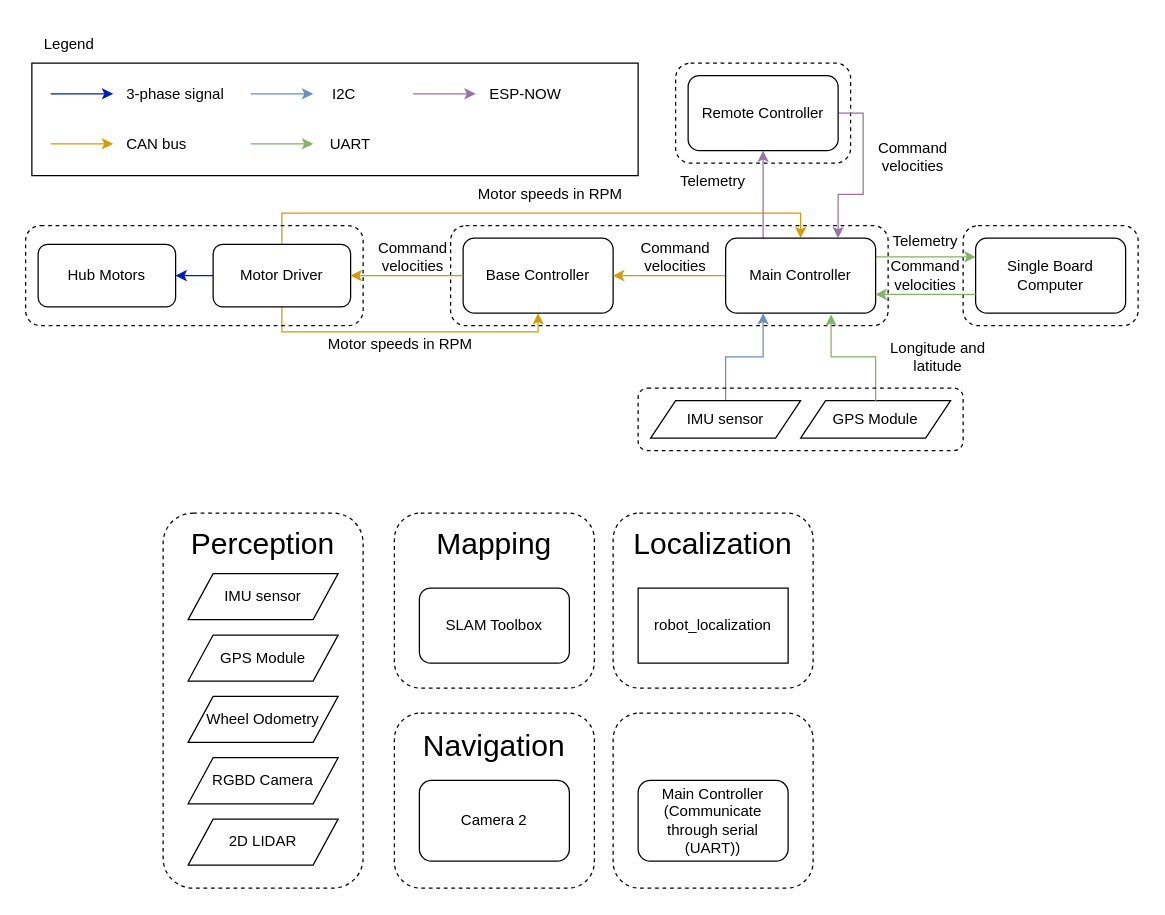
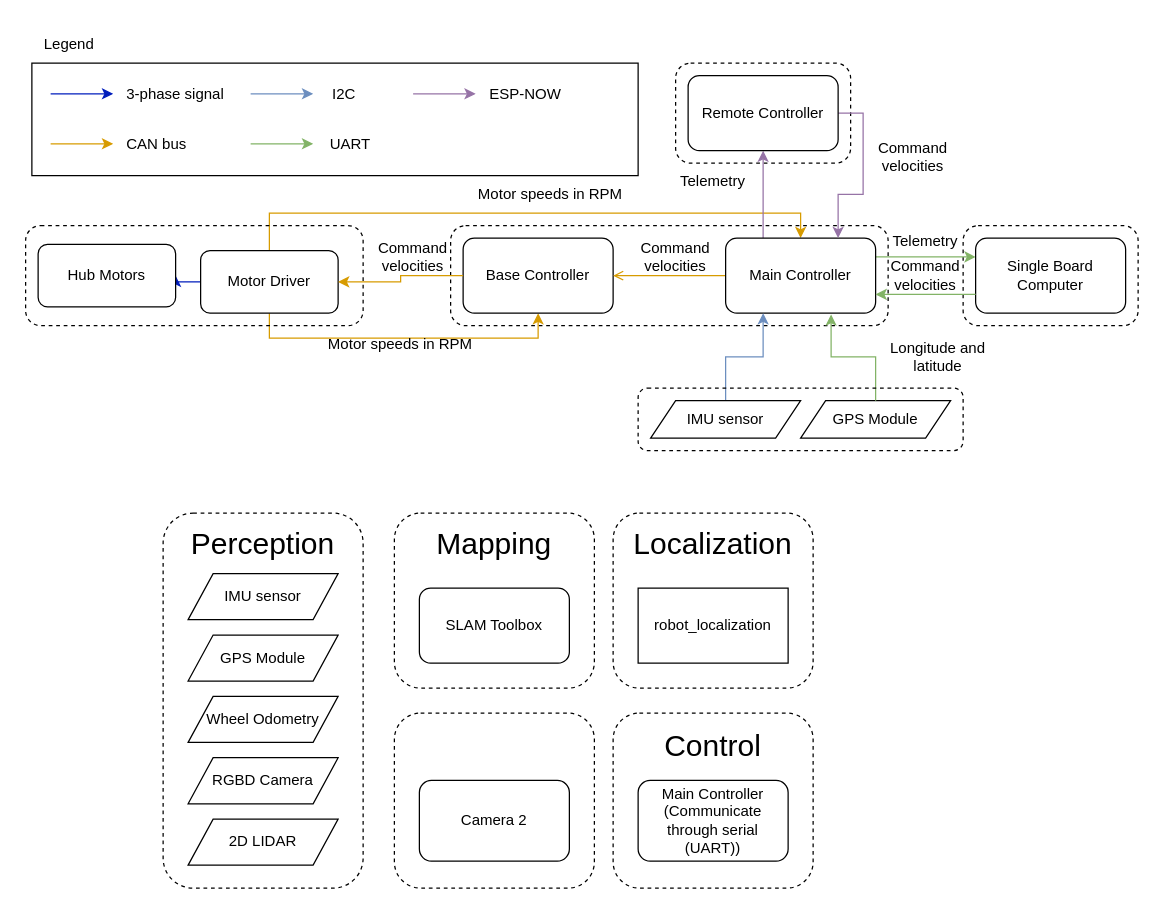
  <mxCell id="0" />
  <mxCell id="1" parent="0" />
  <mxCell id="2" value="" style="rounded=1;whiteSpace=wrap;html=1;strokeWidth=1;dashed=1;gradientColor=default;fillColor=none;" vertex="1" parent="1"><mxGeometry x="490" y="570" width="160" height="140" as="geometry" /></mxCell>
  <mxCell id="3" value="" style="rounded=1;whiteSpace=wrap;html=1;strokeWidth=1;dashed=1;gradientColor=default;fillColor=none;" vertex="1" parent="1"><mxGeometry x="315" y="410" width="160" height="140" as="geometry" /></mxCell>
  <mxCell id="4" value="" style="rounded=1;whiteSpace=wrap;html=1;strokeWidth=1;dashed=1;gradientColor=default;fillColor=none;" vertex="1" parent="1"><mxGeometry x="540" y="50" width="140" height="80" as="geometry" /></mxCell>
  <mxCell id="5" value="" style="rounded=1;whiteSpace=wrap;html=1;strokeWidth=1;dashed=1;gradientColor=default;fillColor=none;" vertex="1" parent="1"><mxGeometry x="770" y="180" width="140" height="80" as="geometry" /></mxCell>
  <mxCell id="6" value="" style="rounded=1;whiteSpace=wrap;html=1;strokeWidth=1;dashed=1;gradientColor=default;fillColor=none;" vertex="1" parent="1"><mxGeometry x="360" y="180" width="350" height="80" as="geometry" /></mxCell>
  <mxCell id="7" style="edgeStyle=orthogonalEdgeStyle;rounded=0;orthogonalLoop=1;jettySize=auto;html=1;entryX=0.5;entryY=1;entryDx=0;entryDy=0;exitX=0.5;exitY=1;exitDx=0;exitDy=0;fillColor=#ffe6cc;strokeColor=#d79b00;" edge="1" parent="1" source="10" target="11"><mxGeometry relative="1" as="geometry" /></mxCell>
  <mxCell id="8" style="edgeStyle=orthogonalEdgeStyle;rounded=0;orthogonalLoop=1;jettySize=auto;html=1;entryX=0.5;entryY=0;entryDx=0;entryDy=0;exitX=0.5;exitY=0;exitDx=0;exitDy=0;fillColor=#ffe6cc;strokeColor=#d79b00;" edge="1" parent="1" source="10" target="15"><mxGeometry relative="1" as="geometry" /></mxCell>
  <mxCell id="9" style="edgeStyle=orthogonalEdgeStyle;rounded=0;orthogonalLoop=1;jettySize=auto;html=1;fillColor=#0050ef;strokeColor=#001DBC;" edge="1" parent="1" source="10" target="28"><mxGeometry relative="1" as="geometry" /></mxCell>
- <mxCell id="10" value="Motor Driver" style="rounded=1;whiteSpace=wrap;html=1;" vertex="1" parent="1"><mxGeometry x="170" y="195" width="110" height="50" as="geometry" /></mxCell>
+ <mxCell id="10" value="Motor Driver" style="rounded=1;whiteSpace=wrap;html=1;" vertex="1" parent="1"><mxGeometry x="160" y="200" width="110" height="50" as="geometry" /></mxCell>
  <mxCell id="11" value="Base Controller" style="rounded=1;whiteSpace=wrap;html=1;" vertex="1" parent="1"><mxGeometry x="370" y="190" width="120" height="60" as="geometry" /></mxCell>
- <mxCell id="12" style="edgeStyle=orthogonalEdgeStyle;rounded=0;orthogonalLoop=1;jettySize=auto;html=1;entryX=1;entryY=0.5;entryDx=0;entryDy=0;fillColor=#ffe6cc;strokeColor=#d79b00;" edge="1" parent="1" source="15" target="11"><mxGeometry relative="1" as="geometry" /></mxCell>
+ <mxCell id="12" style="edgeStyle=orthogonalEdgeStyle;rounded=0;orthogonalLoop=1;jettySize=auto;html=1;entryX=1;entryY=0.5;entryDx=0;entryDy=0;fillColor=#ffe6cc;strokeColor=#d79b00;endArrow=open;" edge="1" parent="1" source="15" target="11"><mxGeometry relative="1" as="geometry" /></mxCell>
  <mxCell id="13" style="edgeStyle=orthogonalEdgeStyle;rounded=0;orthogonalLoop=1;jettySize=auto;html=1;fillColor=#d5e8d4;strokeColor=#82b366;exitX=1;exitY=0.25;exitDx=0;exitDy=0;entryX=0;entryY=0.25;entryDx=0;entryDy=0;" edge="1" parent="1" source="15" target="44"><mxGeometry relative="1" as="geometry" /></mxCell>
  <mxCell id="14" style="edgeStyle=orthogonalEdgeStyle;rounded=0;orthogonalLoop=1;jettySize=auto;html=1;entryX=0.5;entryY=1;entryDx=0;entryDy=0;exitX=0.25;exitY=0;exitDx=0;exitDy=0;fillColor=#e1d5e7;strokeColor=#9673a6;" edge="1" parent="1" source="15" target="26"><mxGeometry relative="1" as="geometry" /></mxCell>
  <mxCell id="15" value="Main Controller" style="rounded=1;whiteSpace=wrap;html=1;" vertex="1" parent="1"><mxGeometry x="580" y="190" width="120" height="60" as="geometry" /></mxCell>
  <mxCell id="16" style="edgeStyle=orthogonalEdgeStyle;rounded=0;orthogonalLoop=1;jettySize=auto;html=1;entryX=1;entryY=0.5;entryDx=0;entryDy=0;fillColor=#ffe6cc;strokeColor=#d79b00;" edge="1" parent="1" source="11" target="10"><mxGeometry relative="1" as="geometry" /></mxCell>
  <mxCell id="17" value="GPS Module" style="shape=parallelogram;perimeter=parallelogramPerimeter;whiteSpace=wrap;html=1;fixedSize=1;" vertex="1" parent="1"><mxGeometry x="640" y="320" width="120" height="30" as="geometry" /></mxCell>
  <mxCell id="18" style="edgeStyle=orthogonalEdgeStyle;rounded=0;orthogonalLoop=1;jettySize=auto;html=1;entryX=0.25;entryY=1;entryDx=0;entryDy=0;fillColor=#dae8fc;strokeColor=#6c8ebf;" edge="1" parent="1" source="19" target="15"><mxGeometry relative="1" as="geometry" /></mxCell>
  <mxCell id="19" value="IMU sensor" style="shape=parallelogram;perimeter=parallelogramPerimeter;whiteSpace=wrap;html=1;fixedSize=1;" vertex="1" parent="1"><mxGeometry x="520" y="320" width="120" height="30" as="geometry" /></mxCell>
  <mxCell id="20" style="edgeStyle=orthogonalEdgeStyle;rounded=0;orthogonalLoop=1;jettySize=auto;html=1;entryX=0.703;entryY=1.017;entryDx=0;entryDy=0;entryPerimeter=0;fillColor=#d5e8d4;strokeColor=#82b366;" edge="1" parent="1" source="17" target="15"><mxGeometry relative="1" as="geometry" /></mxCell>
  <mxCell id="21" value="Command velocities" style="text;html=1;align=center;verticalAlign=middle;whiteSpace=wrap;rounded=0;" vertex="1" parent="1"><mxGeometry x="510" y="190" width="60" height="30" as="geometry" /></mxCell>
  <mxCell id="22" value="Motor speeds in RPM" style="text;html=1;align=center;verticalAlign=middle;whiteSpace=wrap;rounded=0;" vertex="1" parent="1"><mxGeometry x="380" y="140" width="120" height="30" as="geometry" /></mxCell>
  <mxCell id="23" value="Command velocities" style="text;html=1;align=center;verticalAlign=middle;whiteSpace=wrap;rounded=0;" vertex="1" parent="1"><mxGeometry x="300" y="190" width="60" height="30" as="geometry" /></mxCell>
  <mxCell id="24" value="Motor speeds in RPM" style="text;html=1;align=center;verticalAlign=middle;whiteSpace=wrap;rounded=0;" vertex="1" parent="1"><mxGeometry x="260" y="260" width="120" height="30" as="geometry" /></mxCell>
  <mxCell id="25" style="edgeStyle=orthogonalEdgeStyle;rounded=0;orthogonalLoop=1;jettySize=auto;html=1;exitX=1;exitY=0.5;exitDx=0;exitDy=0;fillColor=#e1d5e7;strokeColor=#9673a6;entryX=0.75;entryY=0;entryDx=0;entryDy=0;" edge="1" parent="1" source="26" target="15"><mxGeometry relative="1" as="geometry" /></mxCell>
  <mxCell id="26" value="Remote Controller" style="rounded=1;whiteSpace=wrap;html=1;" vertex="1" parent="1"><mxGeometry x="550" y="60" width="120" height="60" as="geometry" /></mxCell>
  <mxCell id="27" value="Command velocities" style="text;html=1;align=center;verticalAlign=middle;whiteSpace=wrap;rounded=0;" vertex="1" parent="1"><mxGeometry x="700" y="110" width="60" height="30" as="geometry" /></mxCell>
  <mxCell id="28" value="Hub Motors" style="rounded=1;whiteSpace=wrap;html=1;" vertex="1" parent="1"><mxGeometry x="30" y="195" width="110" height="50" as="geometry" /></mxCell>
  <mxCell id="29" value="" style="rounded=1;whiteSpace=wrap;html=1;strokeWidth=1;dashed=1;gradientColor=default;fillColor=none;" vertex="1" parent="1"><mxGeometry x="510" y="310" width="260" height="50" as="geometry" /></mxCell>
  <mxCell id="30" value="" style="rounded=1;whiteSpace=wrap;html=1;strokeWidth=1;dashed=1;gradientColor=default;fillColor=none;" vertex="1" parent="1"><mxGeometry x="20" y="180" width="270" height="80" as="geometry" /></mxCell>
  <mxCell id="31" value="Longitude and latitude" style="text;html=1;align=center;verticalAlign=middle;whiteSpace=wrap;rounded=0;" vertex="1" parent="1"><mxGeometry x="700" y="270" width="100" height="30" as="geometry" /></mxCell>
  <mxCell id="32" value="" style="rounded=0;whiteSpace=wrap;html=1;" vertex="1" parent="1"><mxGeometry x="25" y="50" width="485" height="90" as="geometry" /></mxCell>
  <mxCell id="33" value="" style="endArrow=classic;html=1;rounded=0;fillColor=#0050ef;strokeColor=#001DBC;" edge="1" parent="1"><mxGeometry width="50" height="50" relative="1" as="geometry"><mxPoint x="40" y="74.58" as="sourcePoint" /><mxPoint x="90" y="74.58" as="targetPoint" /></mxGeometry></mxCell>
  <mxCell id="34" value="Legend" style="text;html=1;align=center;verticalAlign=middle;whiteSpace=wrap;rounded=0;" vertex="1" parent="1"><mxGeometry x="25" width="60" height="30" as="geometry" y="20" /></mxCell>
  <mxCell id="35" value="" style="endArrow=classic;html=1;rounded=0;fillColor=#ffe6cc;strokeColor=#d79b00;" edge="1" parent="1"><mxGeometry width="50" height="50" relative="1" as="geometry"><mxPoint x="40" y="114.58" as="sourcePoint" /><mxPoint x="90" y="114.58" as="targetPoint" /></mxGeometry></mxCell>
  <mxCell id="36" value="" style="endArrow=classic;html=1;rounded=0;fillColor=#dae8fc;strokeColor=#6c8ebf;" edge="1" parent="1"><mxGeometry width="50" height="50" relative="1" as="geometry"><mxPoint x="200" y="74.58" as="sourcePoint" /><mxPoint x="250" y="74.58" as="targetPoint" /></mxGeometry></mxCell>
  <mxCell id="37" value="" style="endArrow=classic;html=1;rounded=0;fillColor=#d5e8d4;strokeColor=#82b366;" edge="1" parent="1"><mxGeometry width="50" height="50" relative="1" as="geometry"><mxPoint x="200" y="114.58" as="sourcePoint" /><mxPoint x="250" y="114.58" as="targetPoint" /></mxGeometry></mxCell>
  <mxCell id="38" value="" style="endArrow=classic;html=1;rounded=0;fillColor=#e1d5e7;strokeColor=#9673a6;" edge="1" parent="1"><mxGeometry width="50" height="50" relative="1" as="geometry"><mxPoint x="330" y="74.58" as="sourcePoint" /><mxPoint x="380" y="74.58" as="targetPoint" /></mxGeometry></mxCell>
  <mxCell id="39" value="3-phase signal" style="text;html=1;align=center;verticalAlign=middle;whiteSpace=wrap;rounded=0;" vertex="1" parent="1"><mxGeometry x="80" y="60" width="120" height="30" as="geometry" /></mxCell>
  <mxCell id="40" value="CAN bus" style="text;html=1;align=center;verticalAlign=middle;whiteSpace=wrap;rounded=0;" vertex="1" parent="1"><mxGeometry x="90" y="100" width="70" height="30" as="geometry" /></mxCell>
  <mxCell id="41" value="I2C" style="text;html=1;align=center;verticalAlign=middle;whiteSpace=wrap;rounded=0;" vertex="1" parent="1"><mxGeometry x="250" y="60" width="50" height="30" as="geometry" /></mxCell>
  <mxCell id="42" value="UART" style="text;html=1;align=center;verticalAlign=middle;whiteSpace=wrap;rounded=0;" vertex="1" parent="1"><mxGeometry x="250" y="100" width="60" height="30" as="geometry" /></mxCell>
  <mxCell id="43" value="ESP-NOW" style="text;html=1;align=center;verticalAlign=middle;whiteSpace=wrap;rounded=0;" vertex="1" parent="1"><mxGeometry x="390" y="60" width="60" height="30" as="geometry" /></mxCell>
  <mxCell id="44" value="Single Board Computer" style="rounded=1;whiteSpace=wrap;html=1;" vertex="1" parent="1"><mxGeometry x="780" y="190" width="120" height="60" as="geometry" /></mxCell>
  <mxCell id="45" value="Telemetry" style="text;html=1;align=center;verticalAlign=middle;whiteSpace=wrap;rounded=0;" vertex="1" parent="1"><mxGeometry x="690" y="180" width="100" height="25" as="geometry" /></mxCell>
  <mxCell id="46" value="Telemetry" style="text;html=1;align=center;verticalAlign=middle;whiteSpace=wrap;rounded=0;" vertex="1" parent="1"><mxGeometry x="540" y="130" width="60" height="30" as="geometry" /></mxCell>
  <mxCell id="47" value="GPS Module" style="shape=parallelogram;perimeter=parallelogramPerimeter;whiteSpace=wrap;html=1;fixedSize=1;" vertex="1" parent="1"><mxGeometry x="150" y="507.5" width="120" height="36.818" as="geometry" /></mxCell>
  <mxCell id="48" value="IMU sensor" style="shape=parallelogram;perimeter=parallelogramPerimeter;whiteSpace=wrap;html=1;fixedSize=1;" vertex="1" parent="1"><mxGeometry x="150" y="458.409" width="120" height="36.818" as="geometry" /></mxCell>
  <mxCell id="49" value="" style="rounded=1;whiteSpace=wrap;html=1;strokeWidth=1;dashed=1;gradientColor=default;fillColor=none;" vertex="1" parent="1"><mxGeometry x="130" y="410" width="160" height="300" as="geometry" /></mxCell>
  <mxCell id="50" value="Wheel Odometry" style="shape=parallelogram;perimeter=parallelogramPerimeter;whiteSpace=wrap;html=1;fixedSize=1;" vertex="1" parent="1"><mxGeometry x="150" y="556.591" width="120" height="36.818" as="geometry" /></mxCell>
  <mxCell id="51" value="RGBD Camera" style="shape=parallelogram;perimeter=parallelogramPerimeter;whiteSpace=wrap;html=1;fixedSize=1;" vertex="1" parent="1"><mxGeometry x="150" y="605.682" width="120" height="36.818" as="geometry" /></mxCell>
  <mxCell id="52" value="2D LIDAR" style="shape=parallelogram;perimeter=parallelogramPerimeter;whiteSpace=wrap;html=1;fixedSize=1;" vertex="1" parent="1"><mxGeometry x="150" y="654.773" width="120" height="36.818" as="geometry" /></mxCell>
  <mxCell id="53" value="&lt;font style=&quot;font-size: 24px;&quot;&gt;Perception&lt;/font&gt;" style="text;html=1;align=center;verticalAlign=middle;whiteSpace=wrap;rounded=0;" vertex="1" parent="1"><mxGeometry x="160" y="420" width="100" height="30" as="geometry" /></mxCell>
  <mxCell id="54" value="&lt;span style=&quot;font-size: 24px;&quot;&gt;Localization&lt;/span&gt;" style="text;html=1;align=center;verticalAlign=middle;whiteSpace=wrap;rounded=0;" vertex="1" parent="1"><mxGeometry x="520" y="420" width="100" height="30" as="geometry" /></mxCell>
  <mxCell id="55" value="" style="group" vertex="1" connectable="0" parent="1"><mxGeometry x="315" y="570" width="160" height="140" as="geometry" /></mxCell>
  <mxCell id="56" value="Camera 2" style="rounded=1;whiteSpace=wrap;html=1;" vertex="1" parent="55"><mxGeometry x="20" y="53.846" width="120" height="64.615" as="geometry" /></mxCell>
- <mxCell id="57" value="&lt;span style=&quot;font-size: 24px;&quot;&gt;Navigation&lt;/span&gt;" style="text;html=1;align=center;verticalAlign=middle;whiteSpace=wrap;rounded=0;" vertex="1" parent="55"><mxGeometry x="30" y="10.769" width="100" height="32.308" as="geometry" /></mxCell>
  <mxCell id="58" value="" style="rounded=1;whiteSpace=wrap;html=1;strokeWidth=1;dashed=1;gradientColor=default;fillColor=none;" vertex="1" parent="55"><mxGeometry width="160" height="140" as="geometry" /></mxCell>
  <mxCell id="59" style="edgeStyle=orthogonalEdgeStyle;rounded=0;orthogonalLoop=1;jettySize=auto;html=1;entryX=1;entryY=0.75;entryDx=0;entryDy=0;exitX=0;exitY=0.75;exitDx=0;exitDy=0;fillColor=#d5e8d4;strokeColor=#82b366;" edge="1" parent="1" source="44" target="15"><mxGeometry relative="1" as="geometry" /></mxCell>
  <mxCell id="60" value="Command velocities" style="text;html=1;align=center;verticalAlign=middle;whiteSpace=wrap;rounded=0;" vertex="1" parent="1"><mxGeometry x="690" y="207.5" width="100" height="25" as="geometry" /></mxCell>
  <mxCell id="61" value="robot_localization" style="whiteSpace=wrap;html=1;rounded=0;" vertex="1" parent="1"><mxGeometry x="510" y="470" width="120" height="60" as="geometry" /></mxCell>
  <mxCell id="62" value="SLAM Toolbox" style="rounded=1;whiteSpace=wrap;html=1;" vertex="1" parent="1"><mxGeometry x="335" y="470" width="120" height="60" as="geometry" /></mxCell>
  <mxCell id="63" value="&lt;span style=&quot;font-size: 24px;&quot;&gt;Mapping&lt;/span&gt;" style="text;html=1;align=center;verticalAlign=middle;whiteSpace=wrap;rounded=0;" vertex="1" parent="1"><mxGeometry x="345" y="420" width="100" height="30" as="geometry" /></mxCell>
  <mxCell id="64" value="" style="rounded=1;whiteSpace=wrap;html=1;strokeWidth=1;dashed=1;gradientColor=default;fillColor=none;" vertex="1" parent="1"><mxGeometry x="490" y="410" width="160" height="140" as="geometry" /></mxCell>
  <mxCell id="65" value="Main Controller (Communicate through serial (UART))" style="rounded=1;whiteSpace=wrap;html=1;" vertex="1" parent="1"><mxGeometry x="510" y="623.846" width="120" height="64.615" as="geometry" /></mxCell>
+ <mxCell id="66" value="&lt;span style=&quot;font-size: 24px;&quot;&gt;Control&lt;/span&gt;" style="text;html=1;align=center;verticalAlign=middle;whiteSpace=wrap;rounded=0;" vertex="1" parent="1"><mxGeometry x="520" y="580.769" width="100" height="32.308" as="geometry" /></mxCell>
